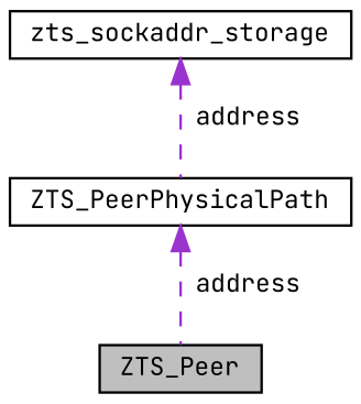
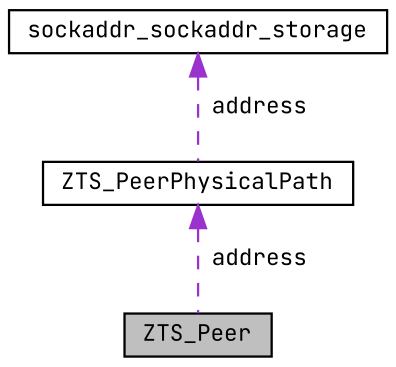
  digraph {
    fontname="JetBrains Mono"
    node [color=black fillcolor=white fontname="JetBrains Mono" fontsize=10 shape=record style=filled]
    edge [color=darkorchid3 dir=back fontname="JetBrains Mono" fontsize=10 labelfontname=Helvetica labelfontsize=10 style=dashed]
    n1 [fillcolor=grey75 fontcolor=black height=0.2 label=ZTS_Peer width=0.4]
    n2 [height=0.2 label=ZTS_PeerPhysicalPath width=0.4]
-   n3 [height=0.2 label=zts_sockaddr_storage width=0.4]
+   n3 [height=0.2 label=sockaddr_sockaddr_storage width=0.4]
    n2 -> n1 [label=" address"]
    n3 -> n2 [label=" address"]
  }
